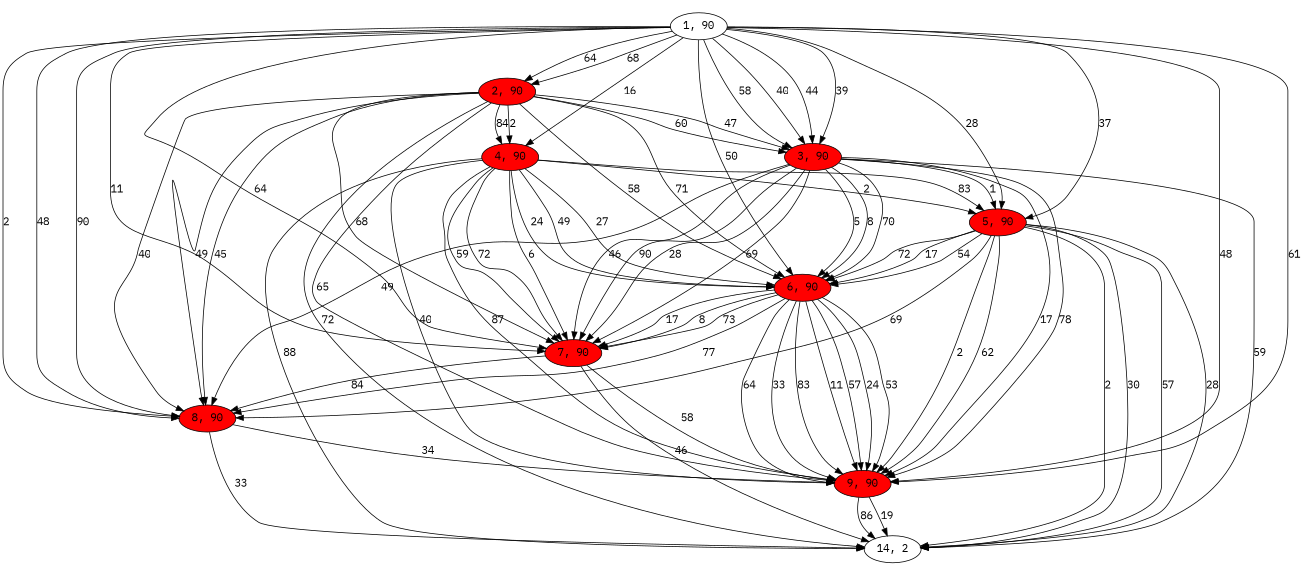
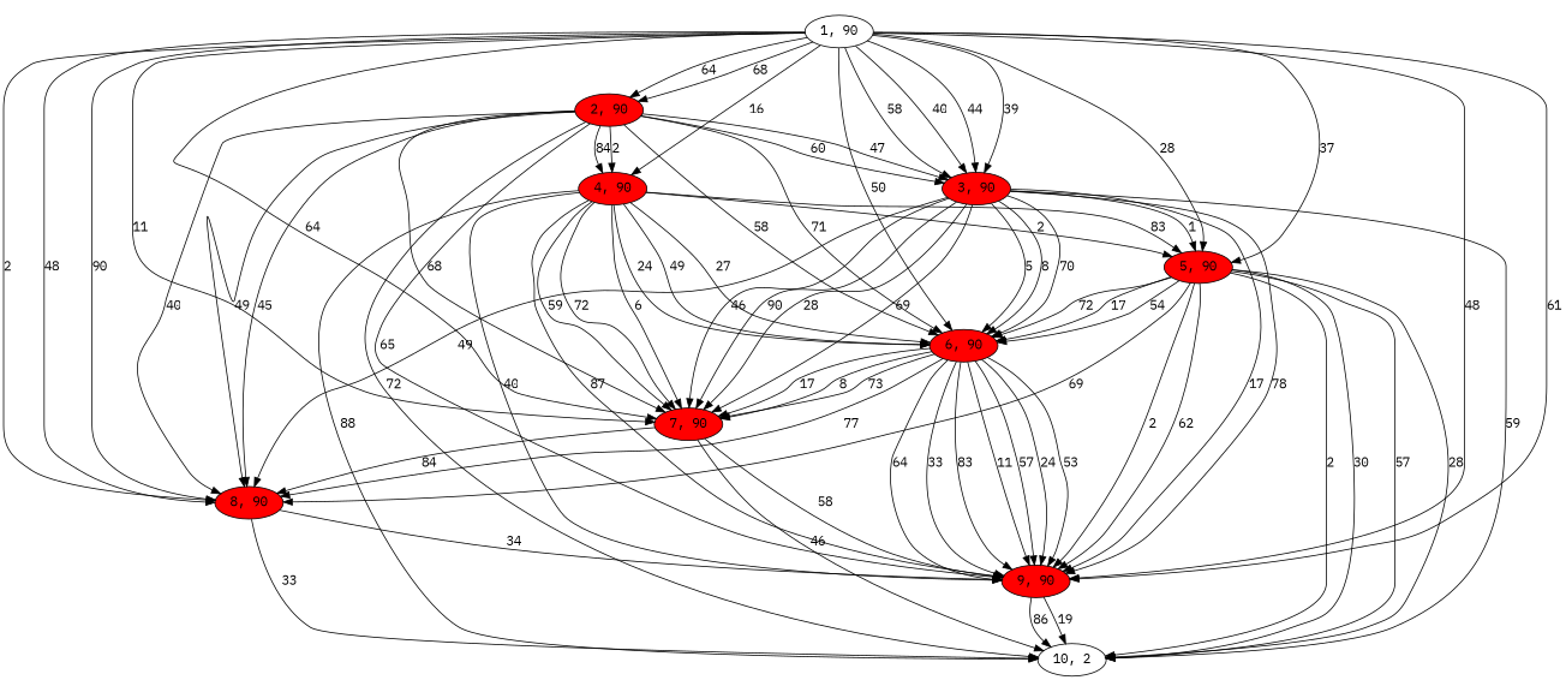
  digraph {
    fontname="IBM Plex Mono"
    node [fontname="IBM Plex Mono" fillcolor=red style=filled]
    edge [fontname="IBM Plex Mono"]
    n1 [label="1, 90" fillcolor="" style=""]
    n2 [label="2, 90"]
    n3 [label="3, 90"]
    n4 [label="4, 90"]
    n5 [label="5, 90"]
    n6 [label="6, 90"]
    n7 [label="7, 90"]
    n8 [label="8, 90"]
    n9 [label="9, 90"]
-   n10 [label="14, 2" fillcolor="" style=""]
+   n10 [label="10, 2" fillcolor="" style=""]
    n1 -> n2 [label=64]
    n1 -> n2 [label=68]
    n1 -> n3 [label=39]
    n1 -> n3 [label=58]
    n1 -> n3 [label=40]
    n1 -> n3 [label=44]
    n1 -> n4 [label=16]
    n1 -> n5 [label=37]
    n1 -> n5 [label=28]
    n1 -> n6 [label=50]
    n1 -> n7 [label=11]
    n1 -> n7 [label=64]
    n1 -> n8 [label=2]
    n1 -> n8 [label=48]
    n1 -> n8 [label=90]
    n1 -> n9 [label=48]
    n1 -> n9 [label=61]
    n2 -> n3 [label=47]
    n2 -> n3 [label=60]
    n2 -> n4 [label=84]
    n2 -> n4 [label=2]
    n2 -> n6 [label=71]
    n2 -> n6 [label=58]
    n2 -> n7 [label=68]
    n2 -> n8 [label=45]
    n2 -> n8 [label=40]
    n2 -> n8 [label=49]
    n2 -> n9 [label=65]
    n2 -> n10 [label=72]
    n3 -> n5 [label=1]
    n3 -> n6 [label=5]
    n3 -> n6 [label=8]
    n3 -> n6 [label=70]
    n3 -> n7 [label=46]
    n3 -> n7 [label=90]
    n3 -> n7 [label=28]
    n3 -> n7 [label=69]
    n3 -> n8 [label=49]
    n3 -> n9 [label=17]
    n3 -> n9 [label=78]
    n3 -> n10 [label=59]
    n4 -> n5 [label=83]
    n4 -> n5 [label=2]
    n4 -> n6 [label=24]
    n4 -> n6 [label=49]
    n4 -> n6 [label=27]
    n4 -> n7 [label=72]
    n4 -> n7 [label=6]
    n4 -> n7 [label=59]
    n4 -> n9 [label=40]
    n4 -> n9 [label=87]
    n4 -> n10 [label=88]
    n5 -> n6 [label=54]
    n5 -> n6 [label=72]
    n5 -> n6 [label=17]
    n5 -> n8 [label=69]
    n5 -> n9 [label=2]
    n5 -> n9 [label=62]
    n5 -> n10 [label=2]
    n5 -> n10 [label=30]
    n5 -> n10 [label=57]
    n5 -> n10 [label=28]
    n6 -> n7 [label=8]
    n6 -> n7 [label=73]
    n6 -> n7 [label=17]
    n6 -> n8 [label=77]
    n6 -> n9 [label=64]
    n6 -> n9 [label=33]
    n6 -> n9 [label=83]
    n6 -> n9 [label=11]
    n6 -> n9 [label=57]
    n6 -> n9 [label=24]
    n6 -> n9 [label=53]
    n7 -> n8 [label=84]
    n7 -> n9 [label=58]
    n7 -> n10 [label=46]
    n8 -> n9 [label=34]
    n8 -> n10 [label=33]
    n9 -> n10 [label=19]
    n9 -> n10 [label=86]
  }
